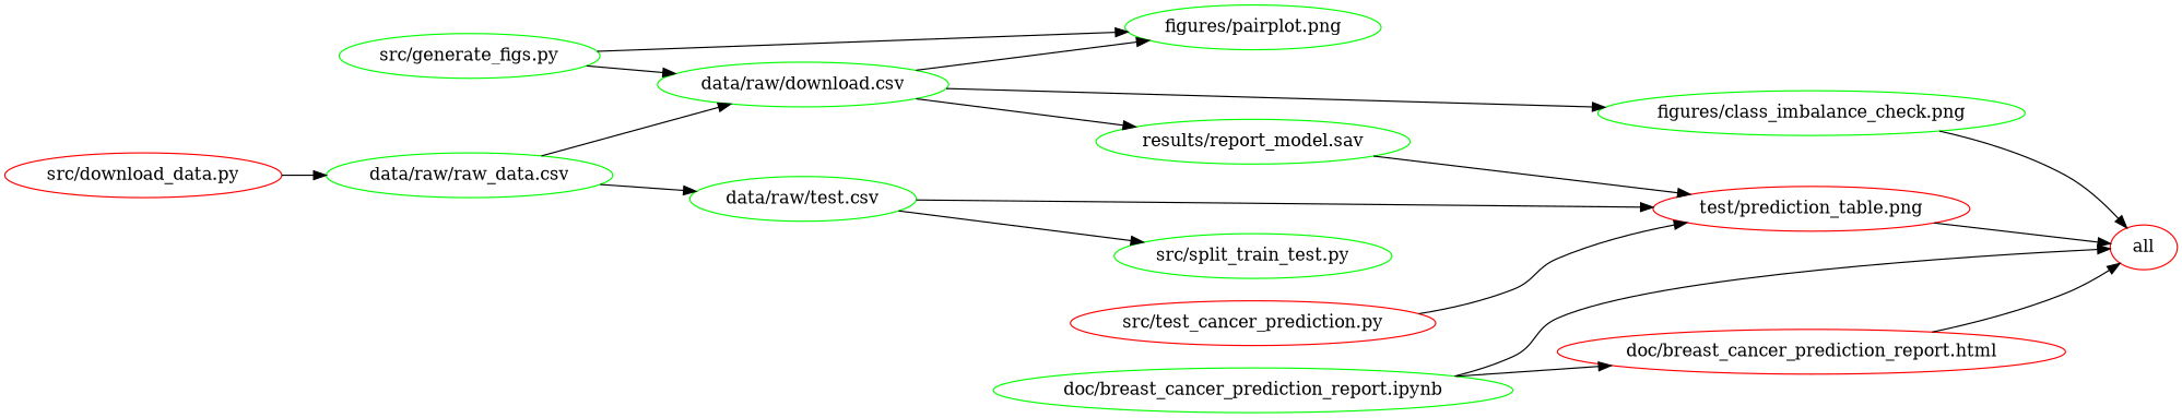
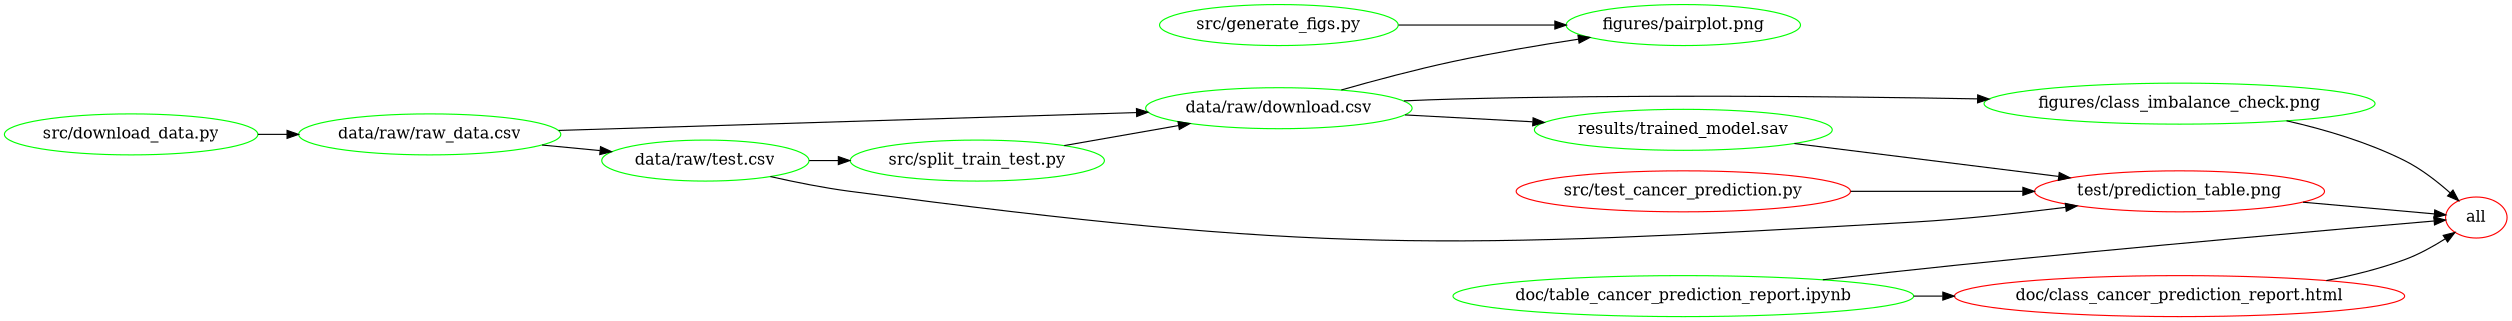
  digraph {
    rankdir=LR
    node [color=green]
    n1 [color=red label=all]
    n2 [label="data/raw/raw_data.csv"]
    n3 [label="data/raw/test.csv"]
    n4 [label="data/raw/download.csv"]
    n5 [color=red label="test/prediction_table.png"]
    n6 [label="src/split_train_test.py"]
    n7 [label="figures/class_imbalance_check.png"]
    n8 [label="figures/pairplot.png"]
-   n9 [label="results/report_model.sav"]
-   n10 [color=red label="doc/breast_cancer_prediction_report.html"]
-   n11 [label="doc/breast_cancer_prediction_report.ipynb"]
-   n12 [color=red label="src/download_data.py"]
+   n9 [label="results/trained_model.sav"]
+   n10 [color=red label="doc/class_cancer_prediction_report.html"]
+   n11 [label="doc/table_cancer_prediction_report.ipynb"]
+   n12 [label="src/download_data.py"]
    n13 [label="src/generate_figs.py"]
    n14 [color=red label="src/test_cancer_prediction.py"]
    n2 -> n3
    n2 -> n4
    n3 -> n5
    n3 -> n6
    n4 -> n7
    n4 -> n8
    n4 -> n9
    n5 -> n1
-   n13 -> n4
+   n6 -> n4
    n7 -> n1
    n9 -> n5
    n10 -> n1
    n11 -> n1
    n11 -> n10
    n12 -> n2
    n13 -> n8
    n14 -> n5
  }
